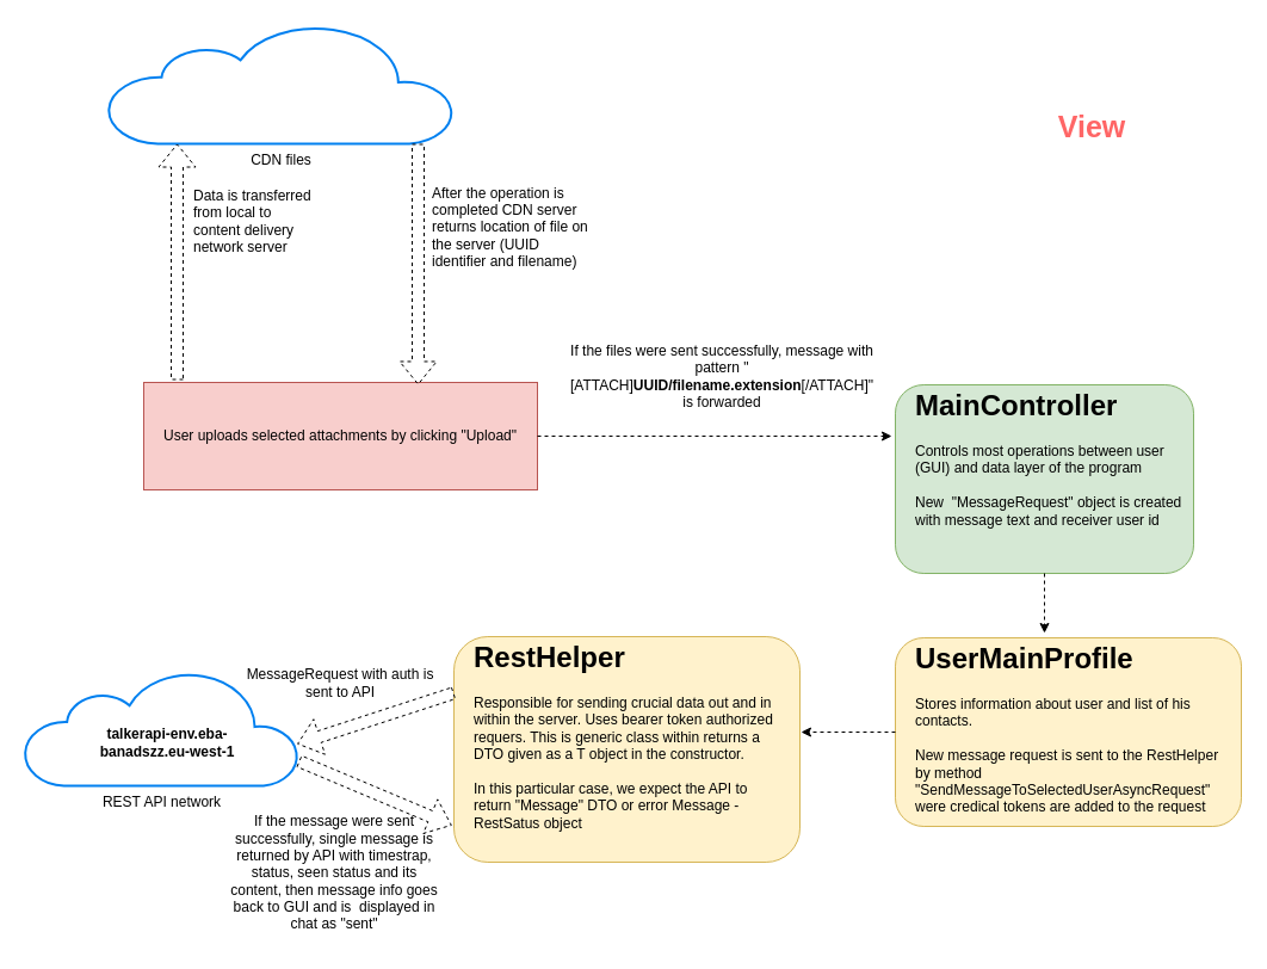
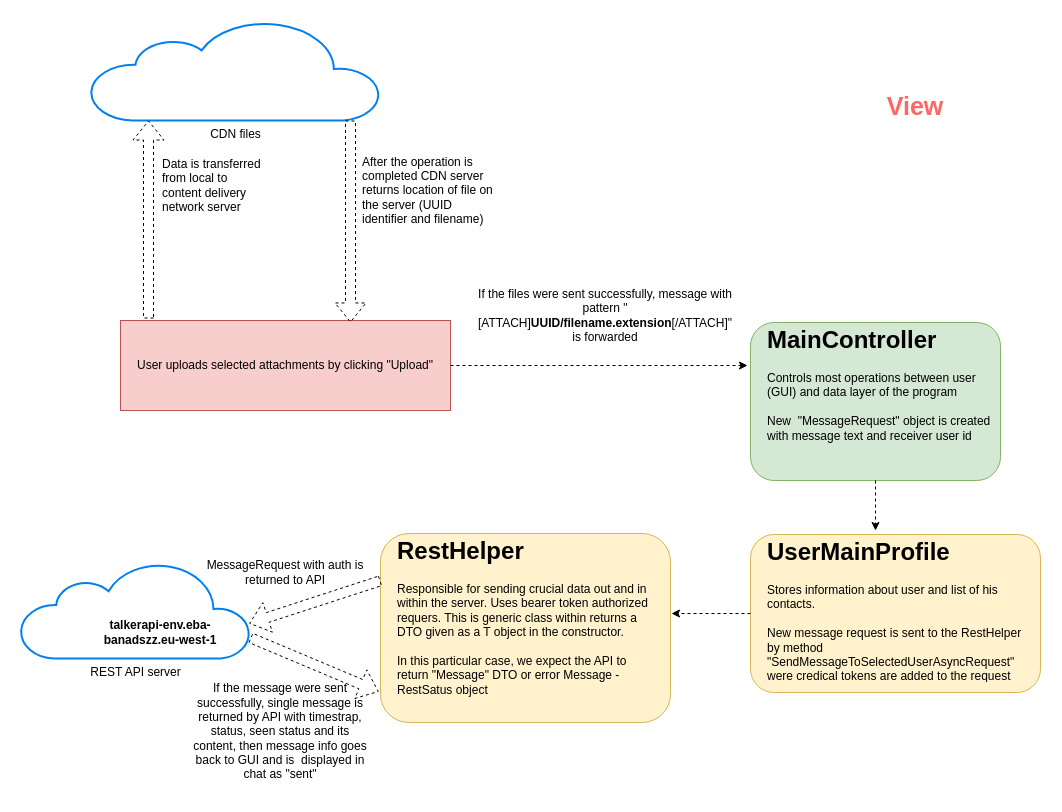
  <mxCell id="0" />
  <mxCell id="1" parent="0" />
  <mxCell id="2" value="&lt;div&gt;User uploads selected attachments by clicking &quot;Upload&quot;&lt;/div&gt;" style="rounded=0;whiteSpace=wrap;html=1;fillColor=#f8cecc;strokeColor=#b85450;" parent="1" vertex="1"><mxGeometry x="120" y="320" width="330" height="90" as="geometry" /></mxCell>
  <mxCell id="3" value="CDN files" style="html=1;verticalLabelPosition=bottom;align=center;labelBackgroundColor=#ffffff;verticalAlign=top;strokeWidth=2;strokeColor=#0080F0;shadow=0;dashed=0;shape=mxgraph.ios7.icons.cloud;" parent="1" vertex="1"><mxGeometry x="90" y="20" width="290" height="100" as="geometry" /></mxCell>
  <mxCell id="4" value="" style="shape=flexArrow;endArrow=classic;html=1;dashed=1;" parent="1" edge="1"><mxGeometry width="50" height="50" relative="1" as="geometry"><mxPoint x="148" y="318" as="sourcePoint" /><mxPoint x="148" y="120" as="targetPoint" /></mxGeometry></mxCell>
  <mxCell id="5" value="Data is transferred from local to&lt;span&gt; content delivery network&lt;/span&gt; server" style="text;whiteSpace=wrap;html=1;" parent="1" vertex="1"><mxGeometry x="160" y="150" width="110" height="80" as="geometry" /></mxCell>
  <mxCell id="6" value="" style="shape=flexArrow;endArrow=classic;html=1;dashed=1;entryX=0.697;entryY=0.022;entryDx=0;entryDy=0;entryPerimeter=0;" parent="1" target="2" edge="1"><mxGeometry width="50" height="50" relative="1" as="geometry"><mxPoint x="350" y="120" as="sourcePoint" /><mxPoint x="450" y="170" as="targetPoint" /></mxGeometry></mxCell>
  <mxCell id="7" value="&lt;div align=&quot;left&quot;&gt;After the operation is completed CDN server returns location of file on the server (UUID identifier and filename)&lt;/div&gt;" style="text;html=1;strokeColor=none;fillColor=none;align=left;verticalAlign=middle;whiteSpace=wrap;rounded=0;" parent="1" vertex="1"><mxGeometry x="360" y="120" width="140" height="140" as="geometry" /></mxCell>
  <mxCell id="8" value="" style="rounded=1;whiteSpace=wrap;html=1;fillColor=#d5e8d4;strokeColor=#82b366;" parent="1" vertex="1"><mxGeometry x="750" y="322" width="250" height="158" as="geometry" /></mxCell>
  <mxCell id="9" value="&lt;h1&gt;MainController&lt;br&gt;&lt;/h1&gt;&lt;div class=&quot;text-wrap tlid-copy-target&quot;&gt;&lt;div class=&quot;result-shield-container tlid-copy-target&quot; tabindex=&quot;0&quot;&gt;Controls most operations between user (GUI) and data layer of the program&lt;span class=&quot;tlid-translation translation&quot; tabindex=&quot;-1&quot; lang=&quot;en&quot;&gt;&lt;span title=&quot;&quot; class=&quot;&quot;&gt;&lt;br&gt;&lt;br&gt;New&amp;nbsp; &quot;MessageRequest&quot; object is created with message text and receiver user id&lt;br&gt;&lt;/span&gt;&lt;/span&gt;&lt;/div&gt;&lt;/div&gt;" style="text;html=1;strokeColor=none;fillColor=none;spacing=5;spacingTop=-20;whiteSpace=wrap;overflow=hidden;rounded=0;" parent="1" vertex="1"><mxGeometry x="762" y="320" width="238" height="150" as="geometry" /></mxCell>
  <mxCell id="10" value="" style="endArrow=classic;html=1;dashed=1;exitX=1;exitY=0.5;exitDx=0;exitDy=0;" parent="1" source="2" edge="1"><mxGeometry width="50" height="50" relative="1" as="geometry"><mxPoint x="670" y="350" as="sourcePoint" /><mxPoint x="747" y="365" as="targetPoint" /></mxGeometry></mxCell>
  <mxCell id="11" value="&lt;div&gt;&lt;span class=&quot;tlid-translation translation&quot; tabindex=&quot;-1&quot; lang=&quot;en&quot;&gt;&lt;span title=&quot;&quot; class=&quot;&quot;&gt;If the files were sent successfully, message with pattern &quot;[ATTACH]&lt;b&gt;UUID/filename.extension&lt;/b&gt;[/ATTACH]&quot;&lt;br&gt;&lt;/span&gt;&lt;/span&gt;&lt;/div&gt;&lt;div&gt;is &lt;span class=&quot;tlid-translation translation&quot; tabindex=&quot;-1&quot; lang=&quot;en&quot;&gt;&lt;span title=&quot;&quot; class=&quot;alt-edited&quot;&gt;forwarded&lt;/span&gt;&lt;/span&gt;&lt;br&gt;&lt;span class=&quot;tlid-translation translation&quot; tabindex=&quot;-1&quot; lang=&quot;en&quot;&gt;&lt;span title=&quot;&quot; class=&quot;&quot;&gt;&lt;/span&gt;&lt;/span&gt;&lt;/div&gt;&lt;div&gt;&lt;span class=&quot;tlid-translation translation&quot; tabindex=&quot;-1&quot; lang=&quot;en&quot;&gt;&lt;span title=&quot;&quot; class=&quot;&quot;&gt;&lt;/span&gt;&lt;/span&gt;&lt;/div&gt;" style="text;html=1;strokeColor=none;fillColor=none;align=center;verticalAlign=middle;whiteSpace=wrap;rounded=0;" parent="1" vertex="1"><mxGeometry x="470" y="270" width="270" height="90" as="geometry" /></mxCell>
  <mxCell id="12" value="" style="endArrow=classic;html=1;dashed=1;exitX=0.5;exitY=1;exitDx=0;exitDy=0;" parent="1" source="8" edge="1"><mxGeometry width="50" height="50" relative="1" as="geometry"><mxPoint x="970" y="690" as="sourcePoint" /><mxPoint x="875" y="530" as="targetPoint" /></mxGeometry></mxCell>
  <mxCell id="13" value="" style="rounded=1;whiteSpace=wrap;html=1;fillColor=#fff2cc;strokeColor=#d6b656;" parent="1" vertex="1"><mxGeometry x="750" y="534" width="290" height="158" as="geometry" /></mxCell>
  <mxCell id="14" value="&lt;h1&gt;UserMainProfile&lt;br&gt;&lt;/h1&gt;&lt;div class=&quot;text-wrap tlid-copy-target&quot;&gt;&lt;div class=&quot;result-shield-container tlid-copy-target&quot; tabindex=&quot;0&quot;&gt;&lt;span class=&quot;tlid-translation translation&quot; tabindex=&quot;-1&quot; lang=&quot;en&quot;&gt;&lt;span title=&quot;&quot; class=&quot;&quot;&gt;Stores information about user and list of his contacts.&lt;span class=&quot;tlid-translation translation&quot; tabindex=&quot;-1&quot; lang=&quot;en&quot;&gt;&lt;span title=&quot;&quot;&gt; &lt;/span&gt;&lt;/span&gt;&lt;/span&gt;&lt;/span&gt;&lt;/div&gt;&lt;div class=&quot;result-shield-container tlid-copy-target&quot; tabindex=&quot;0&quot;&gt;&lt;span class=&quot;tlid-translation translation&quot; tabindex=&quot;-1&quot; lang=&quot;en&quot;&gt;&lt;span title=&quot;&quot; class=&quot;&quot;&gt;&lt;br&gt;&lt;/span&gt;&lt;/span&gt;&lt;/div&gt;&lt;div class=&quot;result-shield-container tlid-copy-target&quot; tabindex=&quot;0&quot;&gt;&lt;span class=&quot;tlid-translation translation&quot; tabindex=&quot;-1&quot; lang=&quot;en&quot;&gt;&lt;span title=&quot;&quot; class=&quot;&quot;&gt;New message request is sent to the RestHelper by method &quot;SendMessageToSelectedUserAsyncRequest&quot;&lt;br&gt;&lt;/span&gt;&lt;/span&gt;&lt;/div&gt;&lt;/div&gt;&lt;div&gt;were credical tokens are added to the request&lt;span class=&quot;tlid-translation translation&quot; tabindex=&quot;-1&quot; lang=&quot;en&quot;&gt;&lt;span title=&quot;&quot;&gt;&lt;/span&gt;&lt;/span&gt;&lt;/div&gt;" style="text;html=1;strokeColor=none;fillColor=none;spacing=5;spacingTop=-20;whiteSpace=wrap;overflow=hidden;rounded=0;" parent="1" vertex="1"><mxGeometry x="762" y="532" width="268" height="150" as="geometry" /></mxCell>
  <mxCell id="15" value="" style="rounded=1;whiteSpace=wrap;html=1;fillColor=#fff2cc;strokeColor=#d6b656;" parent="1" vertex="1"><mxGeometry x="380" y="533" width="290" height="189" as="geometry" /></mxCell>
  <mxCell id="16" value="&lt;h1&gt;RestHelper&lt;br&gt;&lt;/h1&gt;&lt;div class=&quot;text-wrap tlid-copy-target&quot;&gt;&lt;div class=&quot;result-shield-container tlid-copy-target&quot; tabindex=&quot;0&quot;&gt;Responsible for sending crucial data out and in within the server. Uses bearer token authorized requers&lt;span class=&quot;tlid-translation translation&quot; tabindex=&quot;-1&quot; lang=&quot;en&quot;&gt;&lt;span title=&quot;&quot; class=&quot;&quot;&gt;. This is generic class within returns a DTO given as a T object in the constructor.&lt;/span&gt;&lt;/span&gt;&lt;/div&gt;&lt;div class=&quot;result-shield-container tlid-copy-target&quot; tabindex=&quot;0&quot;&gt;&lt;span class=&quot;tlid-translation translation&quot; tabindex=&quot;-1&quot; lang=&quot;en&quot;&gt;&lt;span title=&quot;&quot; class=&quot;&quot;&gt;&lt;br&gt;&lt;/span&gt;&lt;/span&gt;&lt;/div&gt;&lt;div class=&quot;result-shield-container tlid-copy-target&quot; tabindex=&quot;0&quot;&gt;&lt;span class=&quot;tlid-translation translation&quot; tabindex=&quot;-1&quot; lang=&quot;en&quot;&gt;&lt;span title=&quot;&quot; class=&quot;&quot;&gt;In this particular case, we expect the API to return &quot;Message&quot; DTO or error Message - RestSatus object&lt;br&gt;&lt;/span&gt;&lt;/span&gt;&lt;/div&gt;&lt;div class=&quot;result-shield-container tlid-copy-target&quot; tabindex=&quot;0&quot;&gt;&lt;span class=&quot;tlid-translation translation&quot; tabindex=&quot;-1&quot; lang=&quot;en&quot;&gt;&lt;span title=&quot;&quot; class=&quot;&quot;&gt;&lt;/span&gt;&lt;/span&gt;&lt;/div&gt;&lt;/div&gt;" style="text;html=1;strokeColor=none;fillColor=none;spacing=5;spacingTop=-20;whiteSpace=wrap;overflow=hidden;rounded=0;" parent="1" vertex="1"><mxGeometry x="392" y="531" width="268" height="181" as="geometry" /></mxCell>
  <mxCell id="17" value="" style="endArrow=classic;html=1;dashed=1;exitX=0;exitY=0.5;exitDx=0;exitDy=0;" parent="1" source="13" edge="1"><mxGeometry width="50" height="50" relative="1" as="geometry"><mxPoint x="590" y="682" as="sourcePoint" /><mxPoint x="671" y="613" as="targetPoint" /></mxGeometry></mxCell>
- <mxCell id="18" value="REST API network" style="html=1;verticalLabelPosition=bottom;align=center;labelBackgroundColor=#ffffff;verticalAlign=top;strokeWidth=2;strokeColor=#0080F0;shadow=0;dashed=0;shape=mxgraph.ios7.icons.cloud;" parent="1" vertex="1"><mxGeometry x="20" y="562" width="230" height="96" as="geometry" /></mxCell>
- <mxCell id="19" value="&lt;b&gt;talkerapi-env.eba-banadszz.eu-west-1&lt;/b&gt;" style="text;html=1;strokeColor=none;fillColor=none;align=center;verticalAlign=middle;whiteSpace=wrap;rounded=0;" parent="1" vertex="1"><mxGeometry x="60" y="606.5" width="160" height="30" as="geometry" /></mxCell>
+ <mxCell id="18" value="REST API server" style="html=1;verticalLabelPosition=bottom;align=center;labelBackgroundColor=#ffffff;verticalAlign=top;strokeWidth=2;strokeColor=#0080F0;shadow=0;dashed=0;shape=mxgraph.ios7.icons.cloud;" parent="1" vertex="1"><mxGeometry x="20" y="562" width="230" height="96" as="geometry" /></mxCell>
+ <mxCell id="19" value="&lt;b&gt;talkerapi-env.eba-banadszz.eu-west-1&lt;/b&gt;" style="text;html=1;strokeColor=none;fillColor=none;align=center;verticalAlign=middle;whiteSpace=wrap;rounded=0;" parent="1" vertex="1"><mxGeometry x="80" y="616.5" width="160" height="30" as="geometry" /></mxCell>
  <mxCell id="20" value="" style="shape=flexArrow;endArrow=classic;html=1;dashed=1;exitX=0;exitY=0.25;exitDx=0;exitDy=0;entryX=0.994;entryY=0.635;entryDx=0;entryDy=0;entryPerimeter=0;" parent="1" source="15" target="18" edge="1"><mxGeometry width="50" height="50" relative="1" as="geometry"><mxPoint x="280" y="682" as="sourcePoint" /><mxPoint x="330" y="632" as="targetPoint" /></mxGeometry></mxCell>
- <mxCell id="21" value="MessageRequest with auth is sent to API" style="text;html=1;strokeColor=none;fillColor=none;align=center;verticalAlign=middle;whiteSpace=wrap;rounded=0;" parent="1" vertex="1"><mxGeometry x="205" y="542" width="160" height="60" as="geometry" /></mxCell>
+ <mxCell id="21" value="MessageRequest with auth is returned to API" style="text;html=1;strokeColor=none;fillColor=none;align=center;verticalAlign=middle;whiteSpace=wrap;rounded=0;" parent="1" vertex="1"><mxGeometry x="205" y="542" width="160" height="60" as="geometry" /></mxCell>
  <mxCell id="22" value="" style="shape=flexArrow;endArrow=classic;html=1;dashed=1;exitX=1;exitY=0.784;exitDx=0;exitDy=0;exitPerimeter=0;entryX=-0.006;entryY=0.837;entryDx=0;entryDy=0;entryPerimeter=0;" parent="1" source="18" target="15" edge="1"><mxGeometry width="50" height="50" relative="1" as="geometry"><mxPoint x="280" y="662" as="sourcePoint" /><mxPoint x="330" y="612" as="targetPoint" /></mxGeometry></mxCell>
  <mxCell id="23" value="If the message were sent successfully, single message is returned by API with timestrap, status, seen status and its content, then message info goes back to GUI and is&amp;nbsp; displayed in chat as &quot;sent&quot;" style="text;html=1;strokeColor=none;fillColor=none;align=center;verticalAlign=middle;whiteSpace=wrap;rounded=0;" parent="1" vertex="1"><mxGeometry x="190" y="672" width="180" height="118" as="geometry" /></mxCell>
  <mxCell id="24" value="&lt;font style=&quot;font-size: 25px&quot;&gt;&lt;b&gt;&lt;font style=&quot;font-size: 25px&quot; color=&quot;#FF6666&quot;&gt;View&lt;/font&gt;&lt;/b&gt;&lt;/font&gt;" style="text;html=1;strokeColor=none;fillColor=none;align=center;verticalAlign=middle;whiteSpace=wrap;rounded=0;" parent="1" vertex="1"><mxGeometry x="895" y="95" width="40" height="20" as="geometry" /></mxCell>
